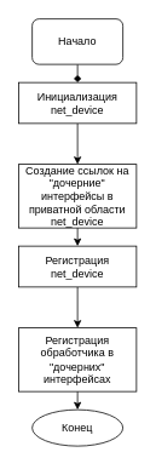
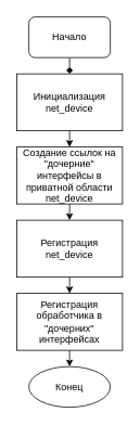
  <mxCell id="0" />
  <mxCell id="1" parent="0" />
  <mxCell id="2" style="edgeStyle=orthogonalEdgeStyle;rounded=0;orthogonalLoop=1;jettySize=auto;html=1;exitX=0.5;exitY=1;exitDx=0;exitDy=0;entryX=0.5;entryY=0;entryDx=0;entryDy=0;endArrow=diamond;" edge="1" parent="1" source="3" target="12"><mxGeometry relative="1" as="geometry" /></mxCell>
  <mxCell id="3" value="Начало" style="whiteSpace=wrap;html=1;rounded=1;" vertex="1" parent="1"><mxGeometry x="35" y="20" width="100" height="50" as="geometry" /></mxCell>
- <mxCell id="4" value="Конец" style="ellipse;whiteSpace=wrap;html=1;" vertex="1" parent="1"><mxGeometry x="35" y="450" width="100" height="40" as="geometry" /></mxCell>
+ <mxCell id="4" value="Конец" style="ellipse;whiteSpace=wrap;html=1;" vertex="1" parent="1"><mxGeometry x="35" y="450" width="100" height="50" as="geometry" /></mxCell>
  <mxCell id="5" style="edgeStyle=orthogonalEdgeStyle;rounded=0;orthogonalLoop=1;jettySize=auto;html=1;exitX=0.5;exitY=1;exitDx=0;exitDy=0;entryX=0.5;entryY=0;entryDx=0;entryDy=0;" edge="1" parent="1" source="6" target="4"><mxGeometry relative="1" as="geometry" /></mxCell>
  <mxCell id="6" value="&lt;span&gt;Регистрация обработчика в &quot;дочерних&quot; интерфейсах&lt;/span&gt;" style="rounded=0;whiteSpace=wrap;html=1;" vertex="1" parent="1"><mxGeometry x="20" y="360" width="130" height="70" as="geometry" /></mxCell>
  <mxCell id="7" style="edgeStyle=orthogonalEdgeStyle;rounded=0;orthogonalLoop=1;jettySize=auto;html=1;exitX=0.5;exitY=1;exitDx=0;exitDy=0;entryX=0.5;entryY=0;entryDx=0;entryDy=0;" edge="1" parent="1" source="8" target="6"><mxGeometry relative="1" as="geometry" /></mxCell>
- <mxCell id="8" value="&lt;span&gt;Регистрация net_device&lt;/span&gt;" style="rounded=0;whiteSpace=wrap;html=1;" vertex="1" parent="1"><mxGeometry x="20" y="270" width="130" height="45" as="geometry" /></mxCell>
+ <mxCell id="8" value="&lt;span&gt;Регистрация net_device&lt;/span&gt;" style="rounded=0;whiteSpace=wrap;html=1;" vertex="1" parent="1"><mxGeometry x="20" y="270" width="130" height="70" as="geometry" /></mxCell>
  <mxCell id="9" style="edgeStyle=orthogonalEdgeStyle;rounded=0;orthogonalLoop=1;jettySize=auto;html=1;exitX=0.5;exitY=1;exitDx=0;exitDy=0;entryX=0.5;entryY=0;entryDx=0;entryDy=0;" edge="1" parent="1" source="10" target="8"><mxGeometry relative="1" as="geometry" /></mxCell>
  <mxCell id="10" value="&lt;span&gt;Создание ссылок на &quot;дочерние&quot; интерфейсы в приватной области net_device&lt;/span&gt;" style="rounded=0;whiteSpace=wrap;html=1;" vertex="1" parent="1"><mxGeometry x="20" y="180" width="130" height="70" as="geometry" /></mxCell>
  <mxCell id="11" style="edgeStyle=orthogonalEdgeStyle;rounded=0;orthogonalLoop=1;jettySize=auto;html=1;exitX=0.5;exitY=1;exitDx=0;exitDy=0;entryX=0.5;entryY=0;entryDx=0;entryDy=0;" edge="1" parent="1" source="12" target="10"><mxGeometry relative="1" as="geometry" /></mxCell>
- <mxCell id="12" value="&lt;span&gt;Инициализация net_device&lt;/span&gt;" style="rounded=0;whiteSpace=wrap;html=1;" vertex="1" parent="1"><mxGeometry x="20" y="90" width="130" height="45" as="geometry" /></mxCell>
+ <mxCell id="12" value="&lt;span&gt;Инициализация net_device&lt;/span&gt;" style="rounded=0;whiteSpace=wrap;html=1;" vertex="1" parent="1"><mxGeometry x="20" y="90" width="130" height="70" as="geometry" /></mxCell>
